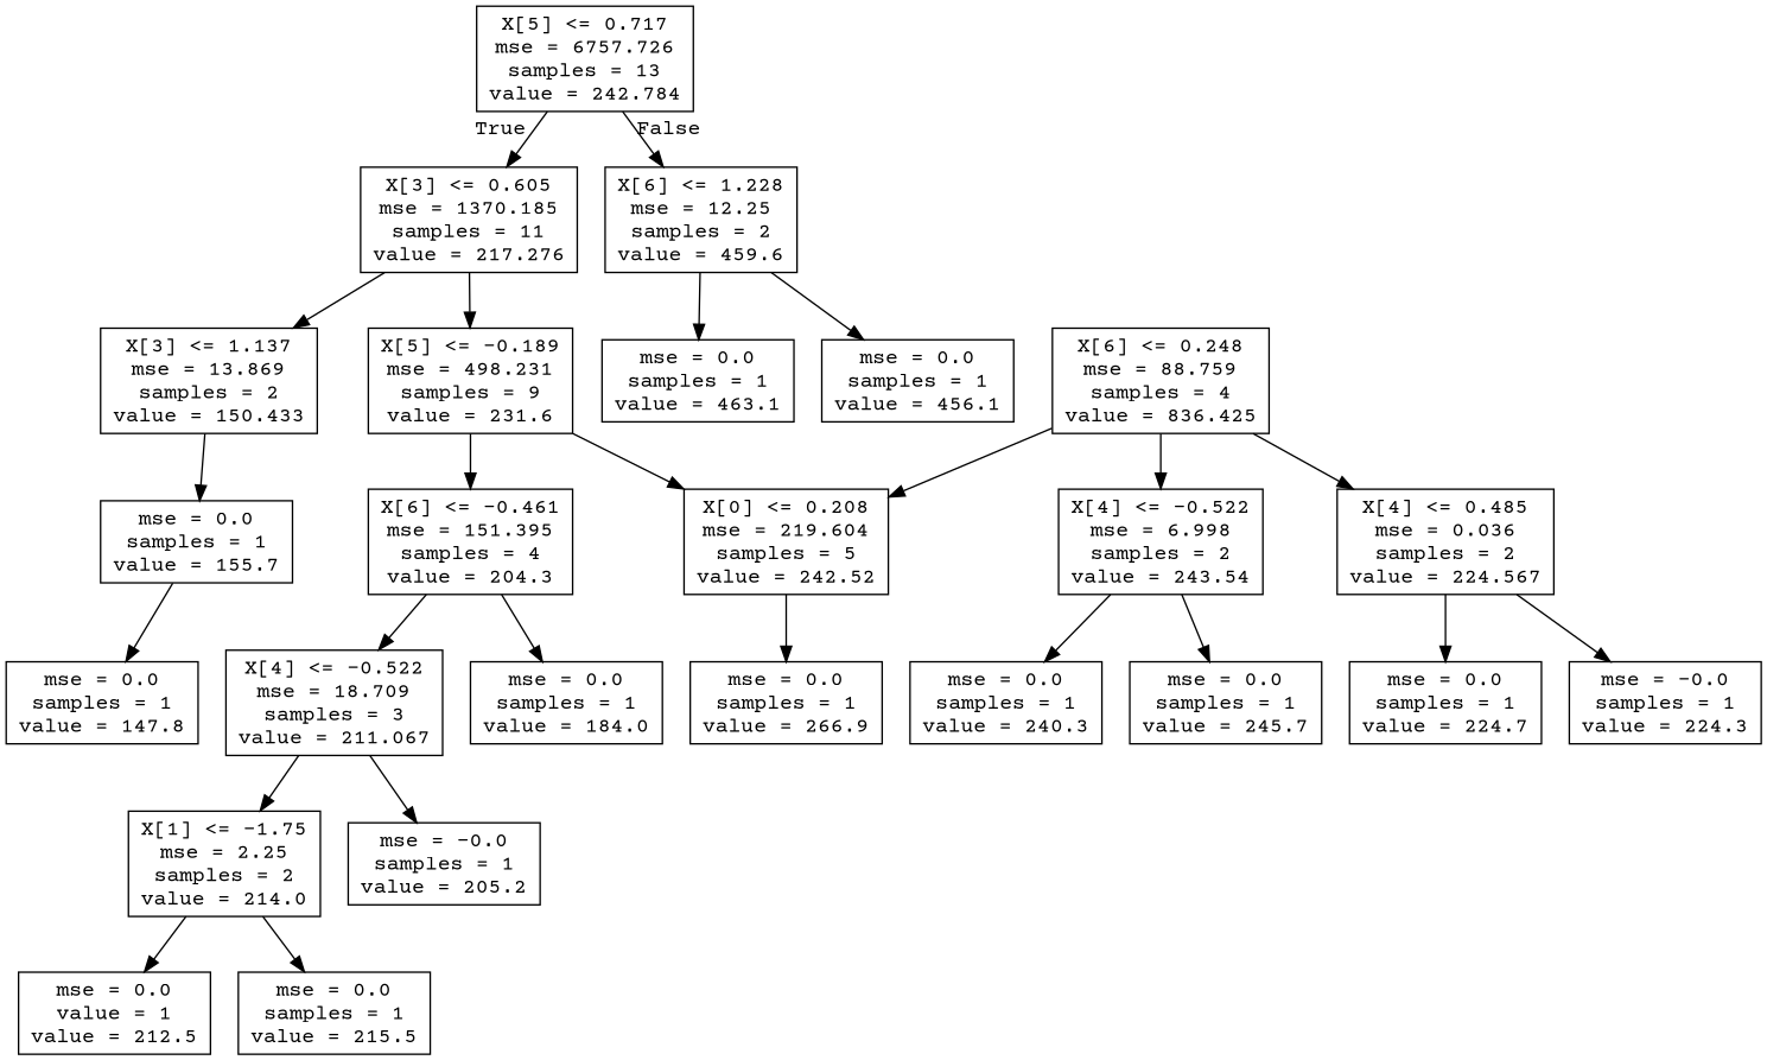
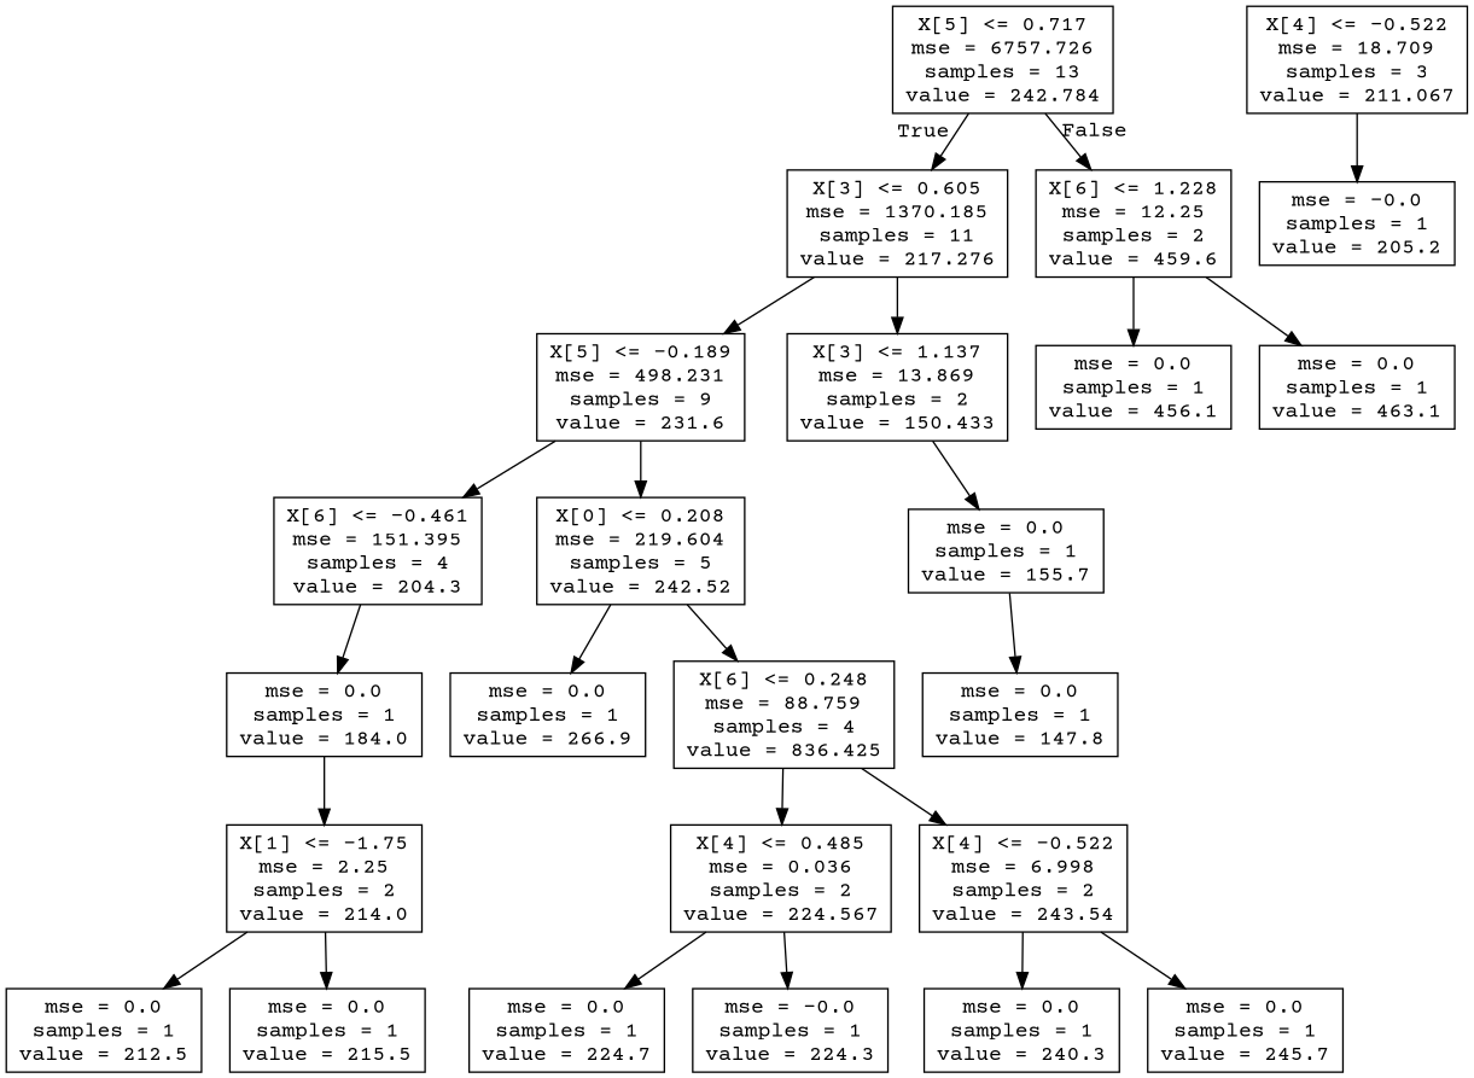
  digraph {
    fontname="Courier Prime"
    node [fontname="Courier Prime" shape=box]
    edge [fontname="Courier Prime"]
    n1 [label="X[5] <= 0.717\nmse = 6757.726\nsamples = 13\nvalue = 242.784"]
    n2 [label="X[3] <= 0.605\nmse = 1370.185\nsamples = 11\nvalue = 217.276"]
    n3 [label="X[6] <= 1.228\nmse = 12.25\nsamples = 2\nvalue = 459.6"]
    n4 [label="X[5] <= -0.189\nmse = 498.231\nsamples = 9\nvalue = 231.6"]
    n5 [label="X[3] <= 1.137\nmse = 13.869\nsamples = 2\nvalue = 150.433"]
    n6 [label="mse = 0.0\nsamples = 1\nvalue = 456.1"]
    n7 [label="mse = 0.0\nsamples = 1\nvalue = 463.1"]
    n8 [label="X[6] <= -0.461\nmse = 151.395\nsamples = 4\nvalue = 204.3"]
    n9 [label="X[0] <= 0.208\nmse = 219.604\nsamples = 5\nvalue = 242.52"]
    n10 [label="mse = 0.0\nsamples = 1\nvalue = 155.7"]
    n11 [label="X[4] <= -0.522\nmse = 18.709\nsamples = 3\nvalue = 211.067"]
    n12 [label="mse = 0.0\nsamples = 1\nvalue = 184.0"]
    n13 [label="mse = 0.0\nsamples = 1\nvalue = 266.9"]
    n14 [label="X[6] <= 0.248\nmse = 88.759\nsamples = 4\nvalue = 836.425"]
    n15 [label="X[1] <= -1.75\nmse = 2.25\nsamples = 2\nvalue = 214.0"]
    n16 [label="mse = -0.0\nsamples = 1\nvalue = 205.2"]
-   n17 [label="mse = 0.0\nvalue = 1\nvalue = 212.5"]
+   n17 [label="mse = 0.0\nsamples = 1\nvalue = 212.5"]
    n18 [label="mse = 0.0\nsamples = 1\nvalue = 215.5"]
    n19 [label="X[4] <= 0.485\nmse = 0.036\nsamples = 2\nvalue = 224.567"]
    n20 [label="X[4] <= -0.522\nmse = 6.998\nsamples = 2\nvalue = 243.54"]
    n21 [label="mse = 0.0\nsamples = 1\nvalue = 224.7"]
    n22 [label="mse = -0.0\nsamples = 1\nvalue = 224.3"]
    n23 [label="mse = 0.0\nsamples = 1\nvalue = 240.3"]
    n24 [label="mse = 0.0\nsamples = 1\nvalue = 245.7"]
    n25 [label="mse = 0.0\nsamples = 1\nvalue = 147.8"]
    n1 -> n2 [headlabel=True labelangle=45 labeldistance=2.5]
    n1 -> n3 [headlabel=False labelangle=-45 labeldistance=2.5]
    n2 -> n4
    n2 -> n5
    n3 -> n6
    n3 -> n7
    n4 -> n8
    n4 -> n9
    n5 -> n10
-   n8 -> n11
    n8 -> n12
    n9 -> n13
-   n14 -> n9
+   n9 -> n14
    n10 -> n25
-   n11 -> n15
+   n12 -> n15
    n11 -> n16
    n14 -> n19
    n14 -> n20
    n15 -> n17
    n15 -> n18
    n19 -> n21
    n19 -> n22
    n20 -> n23
    n20 -> n24
  }
